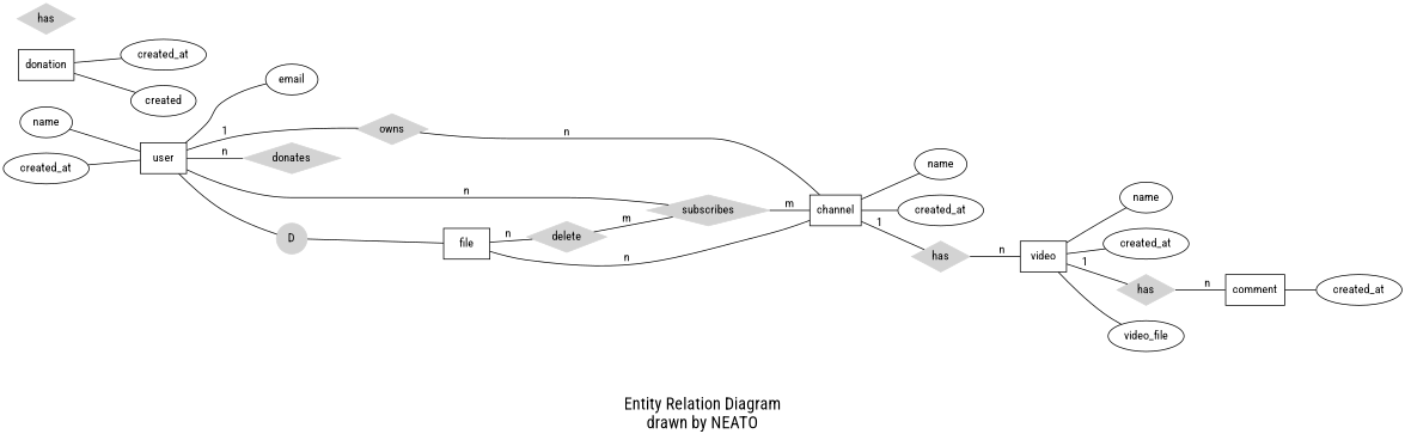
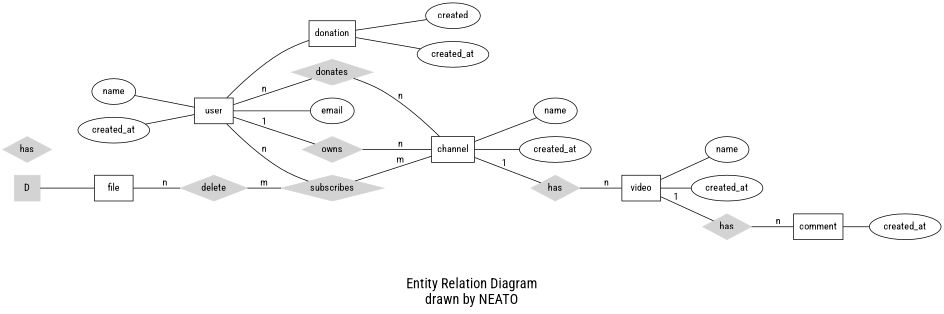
  graph {
    fontname="Roboto Condensed"
    fontsize=20
    label="\n\nEntity Relation Diagram\ndrawn by NEATO"
    rankdir=LR
    node [fontname="Roboto Condensed" shape=ellipse]
    edge [fontname="Roboto Condensed"]
    n1 [label=name]
    n2 [label=name]
    n3 [label=name]
    n4 [label=created_at]
    n5 [label=created_at]
    n6 [label=created_at]
    n7 [label=created_at]
    n8 [label=created_at]
    n9 [color=lightgrey label=has shape=diamond style=filled]
    n10 [color=lightgrey label=has shape=diamond style=filled]
    n11 [color=lightgrey label=has shape=diamond style=filled]
    user [shape=box]
    video [shape=box]
    comment [shape=box]
    email
    subscribes [color=lightgrey shape=diamond style=filled]
    donates [color=lightgrey shape=diamond style=filled]
    owns [color=lightgrey shape=diamond style=filled]
-   D [color=lightgrey height=.5 style=filled width=0.5]
+   D [color=lightgrey height=.5 shape=box style=filled width=0.5]
    channel [shape=box]
    n21 [label=file shape=box]
-   video_file
    delete [color=lightgrey shape=diamond style=filled]
    donation [shape=box]
    n25 [label=created]
    subgraph sub_1 {
      n1
      n2
      n3
    }
    subgraph sub_2 {
      n4
      n5
      n6
      n7
      n8
    }
    subgraph sub_3 {
      n9
      n10
      n11
    }
    n1 -- user
    n4 -- user
    n10 -- video [label=n]
    n11 -- comment [label=n]
    user -- email
    user -- subscribes [label=n]
    user -- donates [label=n]
    user -- owns [label=1]
-   user -- D
+   user -- donation
    video -- n3
    video -- n6
    video -- n11 [label=1]
-   video -- video_file
    comment -- n7
    subscribes -- channel [label=m]
-   n21 -- channel [label=n]
+   donates -- channel [label=n]
    owns -- channel [label=n]
    D -- n21
    channel -- n2
    channel -- n5
    channel -- n10 [label=1]
    n21 -- delete [label=n]
    delete -- subscribes [label=m]
    donation -- n8
    donation -- n25
  }
